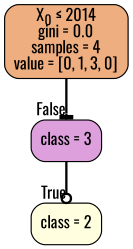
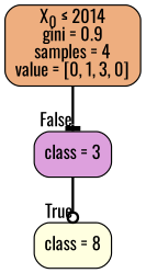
  digraph {
    fontname=Oswald
    node [color=black fontname=Oswald shape=box style="filled, rounded"]
    edge [fontname=Oswald labeldistance=2.5 style=bold]
-   n1 [fillcolor="#e58139a4" label=<X<SUB>0</SUB> &le; 2014<br/>gini = 0.0<br/>samples = 4<br/>value = [0, 1, 3, 0]>]
+   n1 [fillcolor="#e58139a4" label=<X<SUB>0</SUB> &le; 2014<br/>gini = 0.9<br/>samples = 4<br/>value = [0, 1, 3, 0]>]
    n2 [fillcolor=plum label="class = 3"]
-   n3 [fillcolor=lightyellow label="class = 2"]
+   n3 [fillcolor=lightyellow label="class = 8"]
    n1 -> n2 [arrowhead=tee headlabel=False labelangle=-45]
    n2 -> n3 [arrowhead=odot headlabel=True labelangle=45]
  }
